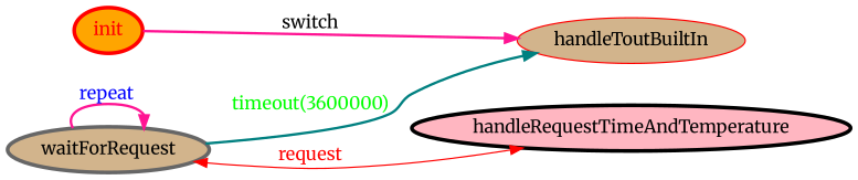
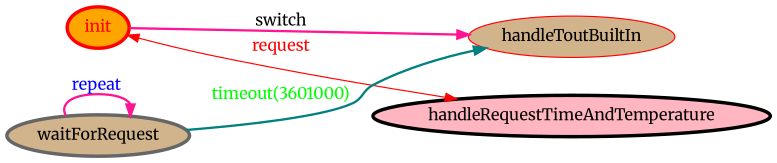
  digraph {
    fontname=Merriweather
    rankdir=LR
    node [color=red fillcolor=tan fontcolor=black fontname=Merriweather penwidth=3 style=filled]
    edge [color=deeppink fontname=Merriweather style=bold]
    init [fillcolor=orange fontcolor=red]
    handleToutBuiltIn [fontcolor="" penwidth=""]
    waitForRequest [color=gray40]
    handleRequestTimeAndTemperature [color=black fillcolor=lightpink]
    init -> handleToutBuiltIn [fontcolor=black label=switch]
-   waitForRequest -> handleToutBuiltIn [color=teal fontcolor=green label="timeout(3600000)"]
+   waitForRequest -> handleToutBuiltIn [color=teal fontcolor=green label="timeout(3601000)"]
    waitForRequest -> waitForRequest [fontcolor=blue label="repeat "]
-   waitForRequest -> handleRequestTimeAndTemperature [color=red dir=both fontcolor=red label=request style=solid]
+   init -> handleRequestTimeAndTemperature [color=red dir=both fontcolor=red label=request style=solid]
  }
